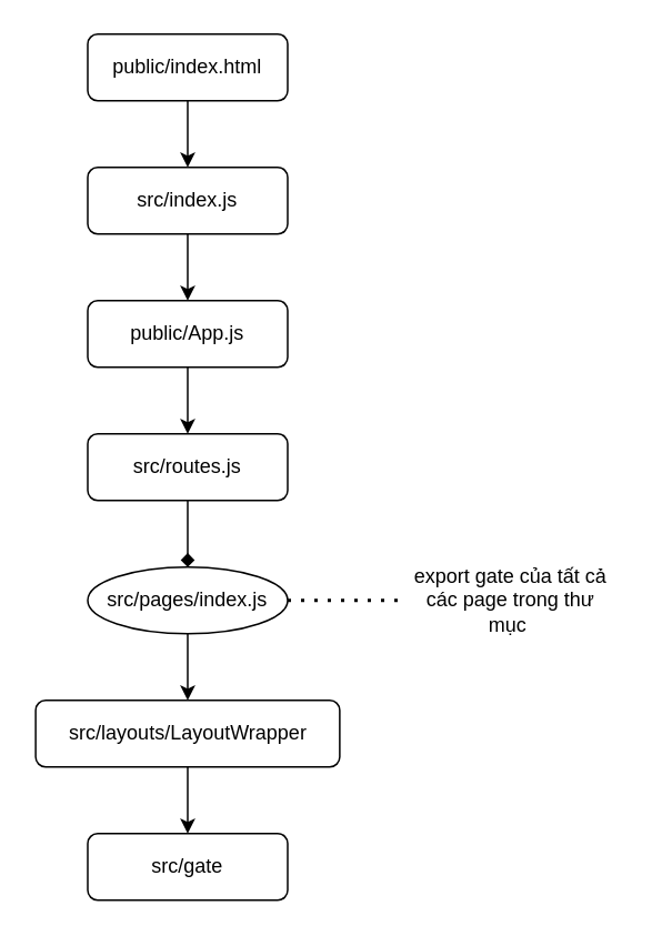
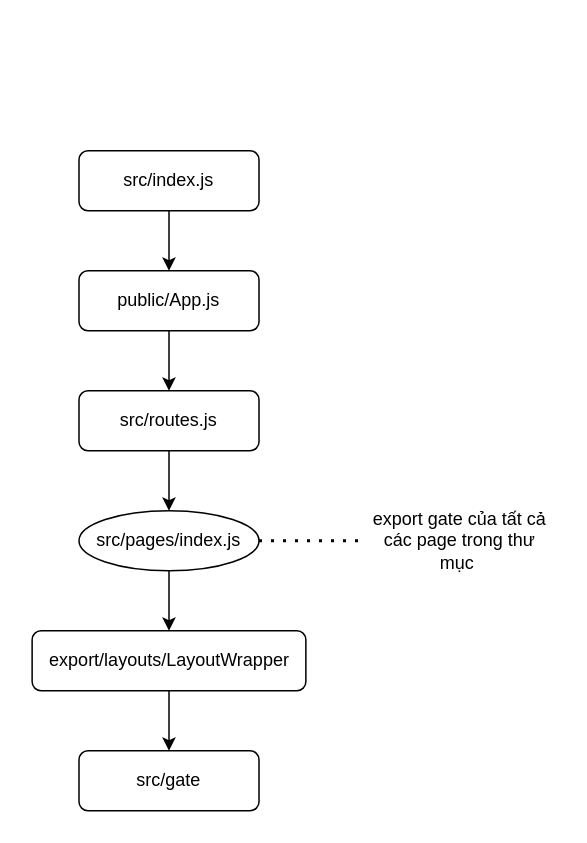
  <mxCell id="0" />
  <mxCell id="1" parent="0" />
- <mxCell id="2" value="public/index.html" style="rounded=1;whiteSpace=wrap;html=1;fontSize=12;glass=0;strokeWidth=1;shadow=0;" vertex="1" parent="1"><mxGeometry x="52" y="20" width="120" height="40" as="geometry" /></mxCell>
  <mxCell id="3" value="src/index.js" style="rounded=1;whiteSpace=wrap;html=1;fontSize=12;glass=0;strokeWidth=1;shadow=0;" vertex="1" parent="1"><mxGeometry x="52" y="100" width="120" height="40" as="geometry" /></mxCell>
  <mxCell id="4" value="public/App.js" style="rounded=1;whiteSpace=wrap;html=1;fontSize=12;glass=0;strokeWidth=1;shadow=0;" vertex="1" parent="1"><mxGeometry x="52" y="180" width="120" height="40" as="geometry" /></mxCell>
  <mxCell id="5" value="" style="endArrow=classic;html=1;exitX=0.5;exitY=1;exitDx=0;exitDy=0;" edge="1" parent="1" source="3" target="4"><mxGeometry width="50" height="50" relative="1" as="geometry"><mxPoint x="232" y="220" as="sourcePoint" /><mxPoint x="282" y="170" as="targetPoint" /></mxGeometry></mxCell>
- <mxCell id="6" value="" style="endArrow=classic;html=1;exitX=0.5;exitY=1;exitDx=0;exitDy=0;" edge="1" parent="1" source="2" target="3"><mxGeometry width="50" height="50" relative="1" as="geometry"><mxPoint x="222" y="100" as="sourcePoint" /><mxPoint x="222" y="170" as="targetPoint" /></mxGeometry></mxCell>
  <mxCell id="7" value="src/routes.js" style="rounded=1;whiteSpace=wrap;html=1;" vertex="1" parent="1"><mxGeometry x="52" y="260" width="120" height="40" as="geometry" /></mxCell>
  <mxCell id="8" value="" style="endArrow=classic;html=1;exitX=0.5;exitY=1;exitDx=0;exitDy=0;entryX=0.5;entryY=0;entryDx=0;entryDy=0;" edge="1" parent="1" source="4" target="7"><mxGeometry width="50" height="50" relative="1" as="geometry"><mxPoint x="122" y="160" as="sourcePoint" /><mxPoint x="122" y="230" as="targetPoint" /></mxGeometry></mxCell>
  <mxCell id="9" value="src/pages/index.js" style="ellipse;whiteSpace=wrap;html=1;" vertex="1" parent="1"><mxGeometry x="52" y="340" width="120" height="40" as="geometry" /></mxCell>
- <mxCell id="10" value="" style="endArrow=diamond;html=1;exitX=0.5;exitY=1;exitDx=0;exitDy=0;" edge="1" parent="1" source="7" target="9"><mxGeometry width="50" height="50" relative="1" as="geometry"><mxPoint x="132" y="170" as="sourcePoint" /><mxPoint x="132" y="240" as="targetPoint" /></mxGeometry></mxCell>
+ <mxCell id="10" value="" style="endArrow=classic;html=1;exitX=0.5;exitY=1;exitDx=0;exitDy=0;" edge="1" parent="1" source="7" target="9"><mxGeometry width="50" height="50" relative="1" as="geometry"><mxPoint x="132" y="170" as="sourcePoint" /><mxPoint x="132" y="240" as="targetPoint" /></mxGeometry></mxCell>
  <mxCell id="11" value="export gate của tất cả các page trong thư mục&amp;nbsp;" style="text;html=1;strokeColor=none;fillColor=none;align=center;verticalAlign=middle;whiteSpace=wrap;rounded=0;shadow=0;" vertex="1" parent="1"><mxGeometry x="243" y="350" width="126" height="20" as="geometry" /></mxCell>
  <mxCell id="12" value="" style="endArrow=none;dashed=1;html=1;dashPattern=1 3;strokeWidth=2;exitX=1;exitY=0.5;exitDx=0;exitDy=0;entryX=0;entryY=0.5;entryDx=0;entryDy=0;" edge="1" parent="1" source="9" target="11"><mxGeometry width="50" height="50" relative="1" as="geometry"><mxPoint x="212" y="510" as="sourcePoint" /><mxPoint x="262" y="460" as="targetPoint" /></mxGeometry></mxCell>
- <mxCell id="13" value="src/layouts/LayoutWrapper" style="rounded=1;whiteSpace=wrap;html=1;shadow=0;" vertex="1" parent="1"><mxGeometry x="20.75" y="420" width="182.5" height="40" as="geometry" /></mxCell>
+ <mxCell id="13" value="export/layouts/LayoutWrapper" style="rounded=1;whiteSpace=wrap;html=1;shadow=0;" vertex="1" parent="1"><mxGeometry x="20.75" y="420" width="182.5" height="40" as="geometry" /></mxCell>
  <mxCell id="14" value="" style="endArrow=classic;html=1;strokeColor=#000000;exitX=0.5;exitY=1;exitDx=0;exitDy=0;" edge="1" parent="1" source="9" target="13"><mxGeometry width="50" height="50" relative="1" as="geometry"><mxPoint x="232" y="520" as="sourcePoint" /><mxPoint x="282" y="470" as="targetPoint" /></mxGeometry></mxCell>
  <mxCell id="15" value="" style="endArrow=classic;html=1;strokeColor=#000000;exitX=0.5;exitY=1;exitDx=0;exitDy=0;" edge="1" parent="1" source="13" target="16"><mxGeometry width="50" height="50" relative="1" as="geometry"><mxPoint x="142" y="620" as="sourcePoint" /><mxPoint x="112" y="500" as="targetPoint" /></mxGeometry></mxCell>
  <mxCell id="16" value="src/gate" style="rounded=1;whiteSpace=wrap;html=1;shadow=0;" vertex="1" parent="1"><mxGeometry x="52" y="500" width="120" height="40" as="geometry" /></mxCell>
